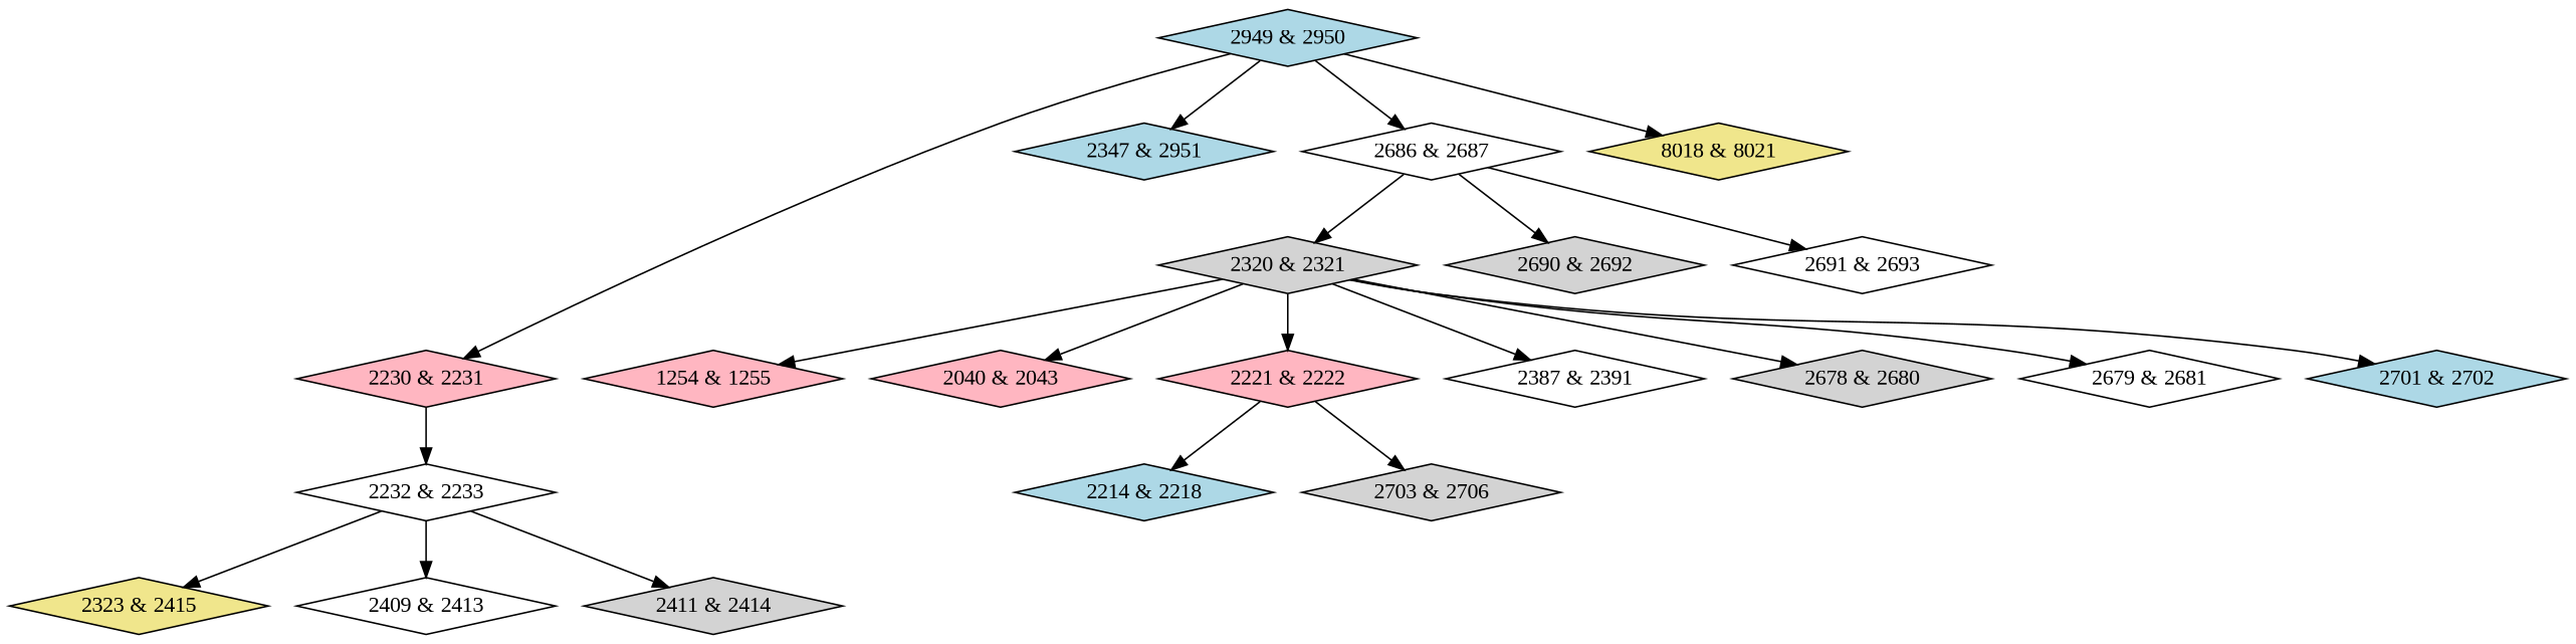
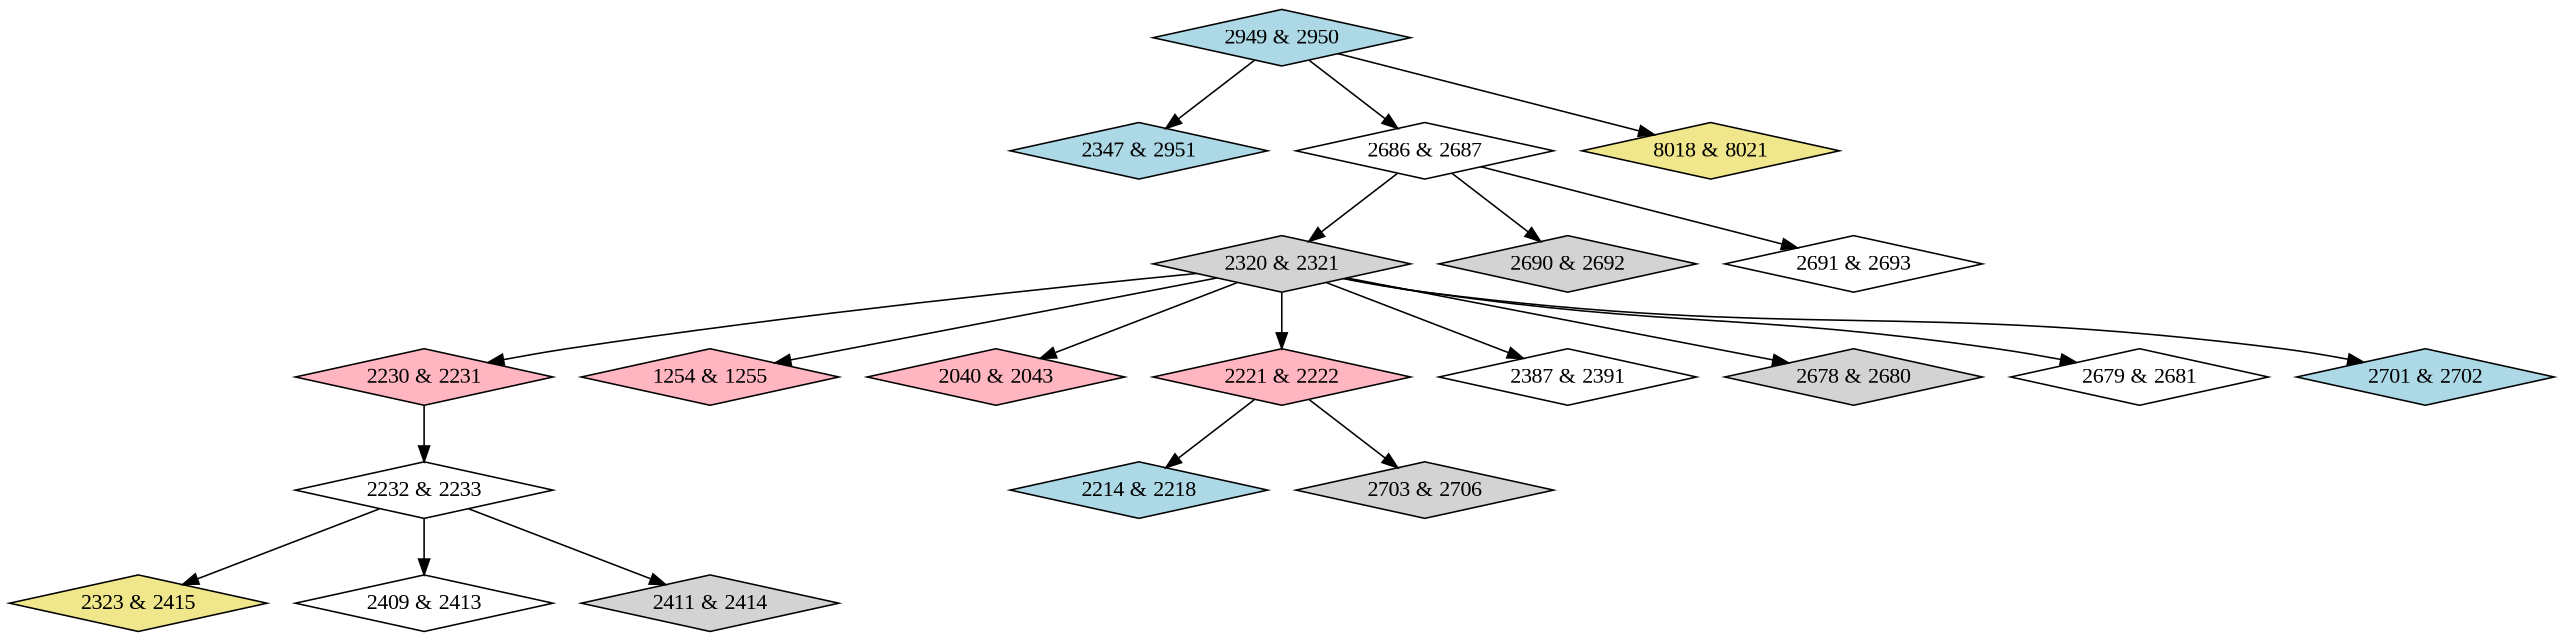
  digraph {
    fontname="Liberation Serif"
    node [fillcolor=white fontname="Liberation Serif" shape=diamond style=filled]
    edge [fontname="Liberation Serif"]
    n1 [fillcolor=lightpink label="1254 & 1255"]
    n2 [fillcolor=lightpink label="2040 & 2043"]
    n3 [fillcolor=lightblue label="2214 & 2218"]
    n4 [fillcolor=lightpink label="2221 & 2222"]
    n5 [fillcolor=lightgrey label="2703 & 2706"]
    n6 [fillcolor=lightpink label="2230 & 2231"]
    n7 [label="2232 & 2233"]
    n8 [fillcolor=khaki label="2323 & 2415"]
    n9 [label="2409 & 2413"]
    n10 [fillcolor=lightgrey label="2411 & 2414"]
    n11 [fillcolor=lightgrey label="2320 & 2321"]
    n12 [label="2387 & 2391"]
    n13 [fillcolor=lightgrey label="2678 & 2680"]
    n14 [label="2679 & 2681"]
    n15 [fillcolor=lightblue label="2701 & 2702"]
    n16 [fillcolor=lightblue label="2347 & 2951"]
    n17 [label="2686 & 2687"]
    n18 [fillcolor=lightgrey label="2690 & 2692"]
    n19 [label="2691 & 2693"]
    n20 [fillcolor=lightblue label="2949 & 2950"]
    n21 [fillcolor=khaki label="8018 & 8021"]
    n4 -> n3
    n4 -> n5
    n6 -> n7
    n7 -> n8
    n7 -> n9
    n7 -> n10
    n11 -> n1
    n11 -> n2
    n11 -> n4
    n11 -> n12
    n11 -> n13
    n11 -> n14
    n11 -> n15
    n17 -> n11
    n17 -> n18
    n17 -> n19
-   n20 -> n6
+   n11 -> n6
    n20 -> n16
    n20 -> n17
    n20 -> n21
  }
